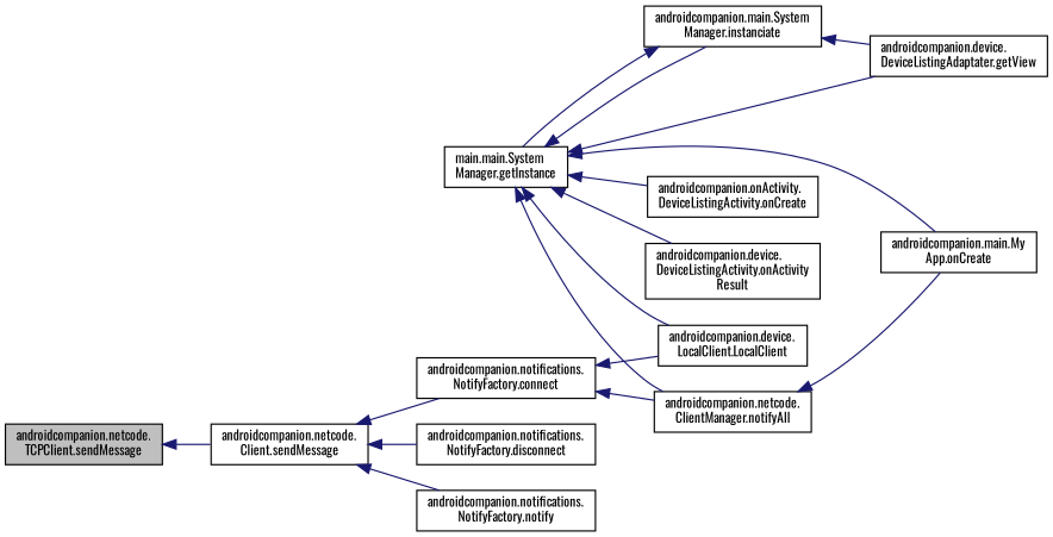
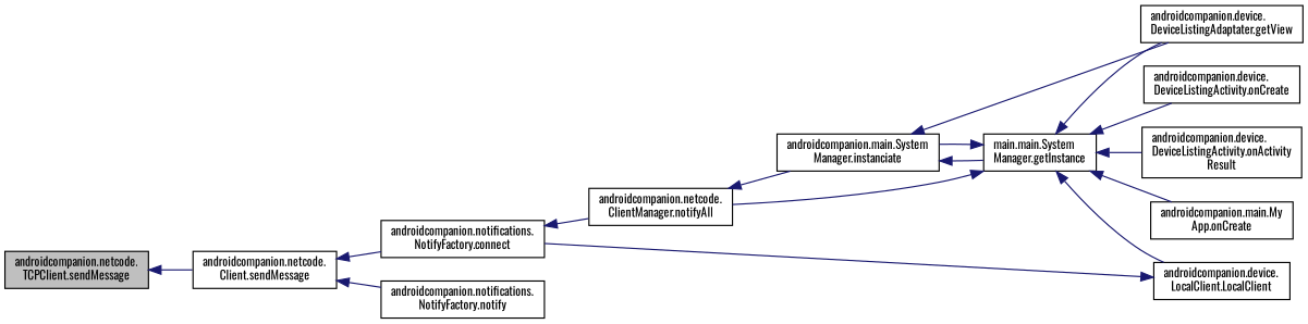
  digraph {
    fontname=Oswald
    rankdir=LR
    node [color=black fillcolor=white fontname=Oswald fontsize=10 shape=record style=filled]
    edge [color=midnightblue dir=back fontname=Oswald fontsize=10 labelfontname=Helvetica labelfontsize=10 style=solid]
    n1 [fillcolor=grey75 fontcolor=black height=0.2 label="androidcompanion.netcode.\lTCPClient.sendMessage" width=0.4]
    n2 [height=0.2 label="androidcompanion.netcode.\lClient.sendMessage" width=0.4]
    n3 [height=0.2 label="androidcompanion.notifications.\lNotifyFactory.connect" width=0.4]
-   n4 [height=0.2 label="androidcompanion.notifications.\lNotifyFactory.disconnect" width=0.4]
    n5 [height=0.2 label="androidcompanion.notifications.\lNotifyFactory.notify" width=0.4]
    n6 [height=0.2 label="androidcompanion.device.\lLocalClient.LocalClient" width=0.4]
    n7 [height=0.2 label="androidcompanion.netcode.\lClientManager.notifyAll" width=0.4]
    n8 [height=0.2 label="androidcompanion.device.\lDeviceListingAdaptater.getView" width=0.4]
    n9 [height=0.2 label="androidcompanion.main.System\lManager.instanciate" width=0.4]
    n10 [height=0.2 label="main.main.System\lManager.getInstance" width=0.4]
-   n11 [height=0.2 label="androidcompanion.onActivity.\lDeviceListingActivity.onCreate" width=0.4]
+   n11 [height=0.2 label="androidcompanion.device.\lDeviceListingActivity.onCreate" width=0.4]
    n12 [height=0.2 label="androidcompanion.device.\lDeviceListingActivity.onActivity\lResult" width=0.4]
    n13 [height=0.2 label="androidcompanion.main.My\lApp.onCreate" width=0.4]
    n1 -> n2
    n2 -> n3
-   n2 -> n4
    n2 -> n5
-   n3 -> n6
+   n6 -> n3
    n3 -> n7
-   n7 -> n13
+   n7 -> n9
    n9 -> n8
    n9 -> n10
    n10 -> n6
    n10 -> n7
    n10 -> n8
    n10 -> n9
    n10 -> n11
    n10 -> n12
    n10 -> n13
  }
